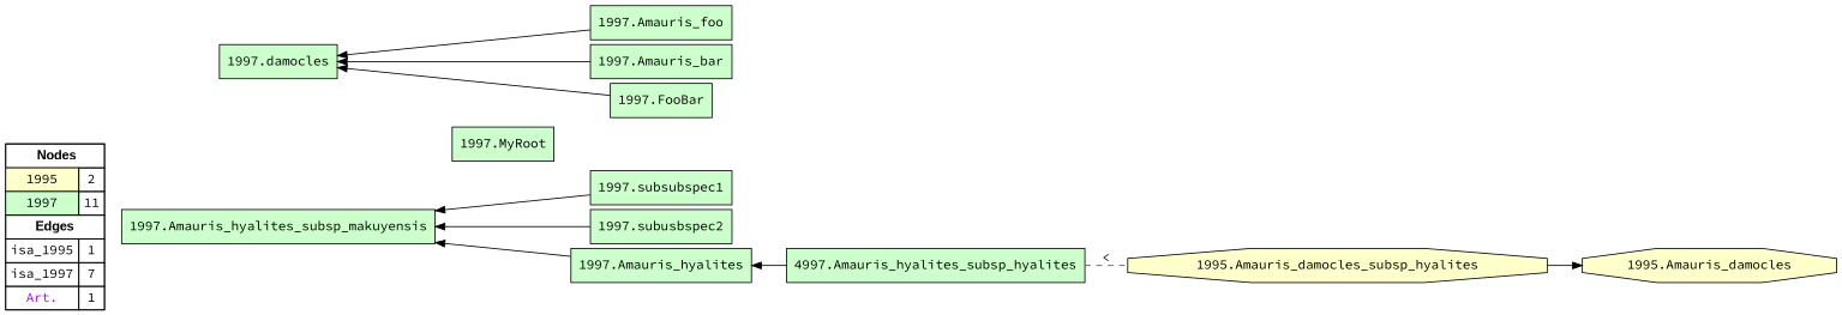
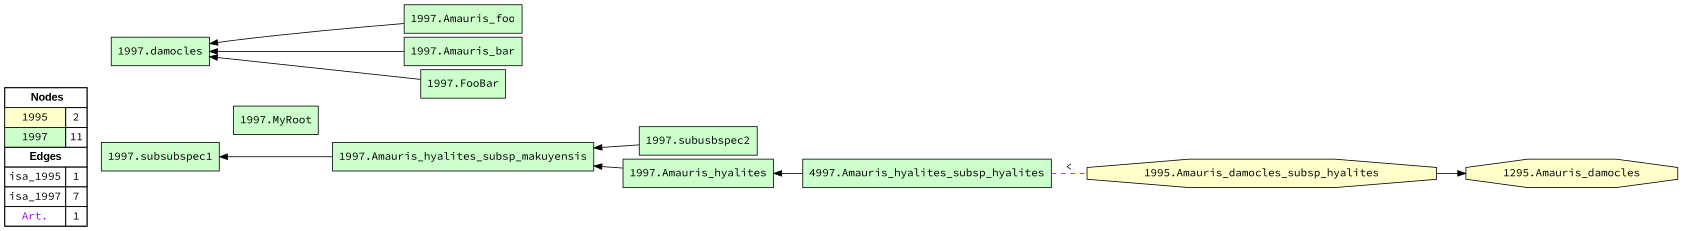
  digraph {
    fontname="Source Code Pro"
    rankdir=LR
    node [fillcolor="#CCFFCC" fontname="Source Code Pro" shape=box style=filled]
    edge [color="#000000" constraint=true fontname="Source Code Pro" penwidth=1 style=solid dir=back]
    n1 [fillcolor=white label=<   <TABLE BORDER="0" CELLBORDER="1" CELLSPACING="0" CELLPADDING="4">  <TR> <TD COLSPAN="2"><font face="Arial Black"> Nodes</font></TD> </TR>  <TR>   <TD bgcolor="#FFFFCC" fontname="helvetica">1995</TD>   <TD>2</TD>   </TR>  <TR>   <TD bgcolor="#CCFFCC" fontname="helvetica">1997</TD>   <TD>11</TD>   </TR>  <TR> <TD COLSPAN="2"><font face = "Arial Black"> Edges </font></TD> </TR>  <TR>   <TD><font color ="#000000">isa_1995</font></TD>   <TD>1</TD>   </TR>  <TR>   <TD><font color ="#000000">isa_1997</font></TD>   <TD>7</TD>   </TR>  <TR>   <TD><font color ="#AA00FF">Art.</font></TD>   <TD>1</TD>   </TR>  </TABLE>   > margin=0]
-   "1995.Amauris_damocles" [fillcolor="#FFFFCC" shape=octagon]
+   "1995.Amauris_damocles" [fillcolor="#FFFFCC" shape=octagon label="1295.Amauris_damocles"]
    "1995.Amauris_damocles_subsp_hyalites" [fillcolor="#FFFFCC" shape=octagon]
    n4 [label="4997.Amauris_hyalites_subsp_hyalites"]
    "1997.Amauris_hyalites_subsp_makuyensis"
    "1997.subsubspec1"
    "1997.subusbspec2"
    "1997.Amauris_hyalites"
    "1997.MyRoot"
    "1997.damocles"
    "1997.Amauris_foo"
    "1997.Amauris_bar"
    "1997.FooBar"
    subgraph sub_1 {
      rank=source
      n1
    }
    "1995.Amauris_damocles_subsp_hyalites" -> "1995.Amauris_damocles" [dir=""]
    n4 -> "1995.Amauris_damocles_subsp_hyalites" [arrowhead=none color="#AA00FF" label="<" style=dashed dir=""]
-   "1997.Amauris_hyalites_subsp_makuyensis" -> "1997.subsubspec1"
+   "1997.subsubspec1" -> "1997.Amauris_hyalites_subsp_makuyensis"
    "1997.Amauris_hyalites_subsp_makuyensis" -> "1997.subusbspec2"
    "1997.Amauris_hyalites_subsp_makuyensis" -> "1997.Amauris_hyalites"
    "1997.Amauris_hyalites" -> n4
    "1997.damocles" -> "1997.Amauris_foo"
    "1997.damocles" -> "1997.Amauris_bar"
    "1997.damocles" -> "1997.FooBar"
  }
